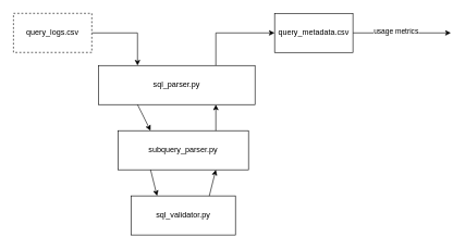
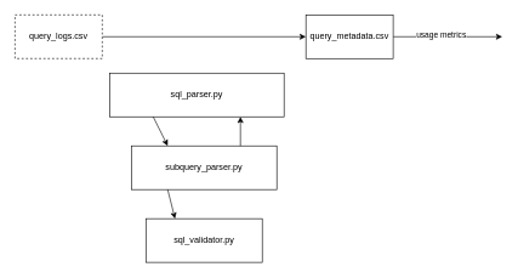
  <mxCell id="0" />
  <mxCell id="1" parent="0" />
- <mxCell id="2" style="edgeStyle=orthogonalEdgeStyle;rounded=0;orthogonalLoop=1;jettySize=auto;html=1;entryX=0.25;entryY=0;entryDx=0;entryDy=0;" edge="1" parent="1" source="3" target="8"><mxGeometry relative="1" as="geometry" /></mxCell>
+ <mxCell id="2" style="edgeStyle=orthogonalEdgeStyle;rounded=0;orthogonalLoop=1;jettySize=auto;html=1;" edge="1" parent="1" source="3" target="6"><mxGeometry relative="1" as="geometry" /></mxCell>
  <mxCell id="3" value="query_logs.csv" style="rounded=0;whiteSpace=wrap;html=1;dashed=1;" vertex="1" parent="1"><mxGeometry x="20" y="20" width="120" height="60" as="geometry" /></mxCell>
  <mxCell id="4" style="edgeStyle=orthogonalEdgeStyle;rounded=0;orthogonalLoop=1;jettySize=auto;html=1;exitX=1;exitY=0.5;exitDx=0;exitDy=0;" edge="1" parent="1" source="6"><mxGeometry relative="1" as="geometry"><mxPoint x="690" y="50" as="targetPoint" /></mxGeometry></mxCell>
  <mxCell id="5" value="usage metrics" style="edgeLabel;html=1;align=center;verticalAlign=middle;resizable=0;points=[];" vertex="1" connectable="0" parent="4"><mxGeometry x="-0.133" y="4" relative="1" as="geometry"><mxPoint as="offset" /></mxGeometry></mxCell>
  <mxCell id="6" value="query_metadata.csv" style="rounded=0;whiteSpace=wrap;html=1;" vertex="1" parent="1"><mxGeometry x="420" y="20" width="120" height="60" as="geometry" /></mxCell>
- <mxCell id="7" style="edgeStyle=orthogonalEdgeStyle;rounded=0;orthogonalLoop=1;jettySize=auto;html=1;entryX=0;entryY=0.5;entryDx=0;entryDy=0;exitX=0.75;exitY=0;exitDx=0;exitDy=0;" edge="1" parent="1" source="8" target="6"><mxGeometry relative="1" as="geometry" /></mxCell>
  <mxCell id="8" value="sql_parser.py" style="rounded=0;whiteSpace=wrap;html=1;" vertex="1" parent="1"><mxGeometry x="150" y="100" width="240" height="60" as="geometry" /></mxCell>
  <mxCell id="9" value="subquery_parser.py" style="rounded=0;whiteSpace=wrap;html=1;" vertex="1" parent="1"><mxGeometry x="180" y="200" width="200" height="60" as="geometry" /></mxCell>
  <mxCell id="10" value="sql_validator.py" style="rounded=0;whiteSpace=wrap;html=1;" vertex="1" parent="1"><mxGeometry x="200" y="300" width="160" height="60" as="geometry" /></mxCell>
  <mxCell id="11" value="" style="endArrow=classic;html=1;rounded=0;entryX=0.25;entryY=0;entryDx=0;entryDy=0;exitX=0.25;exitY=1;exitDx=0;exitDy=0;" edge="1" parent="1" source="8" target="9"><mxGeometry width="50" height="50" relative="1" as="geometry"><mxPoint x="370" y="180" as="sourcePoint" /><mxPoint x="420" y="130" as="targetPoint" /></mxGeometry></mxCell>
  <mxCell id="12" value="" style="endArrow=classic;html=1;rounded=0;exitX=0.25;exitY=1;exitDx=0;exitDy=0;" edge="1" parent="1" source="9"><mxGeometry width="50" height="50" relative="1" as="geometry"><mxPoint x="230" y="270" as="sourcePoint" /><mxPoint x="240" y="300" as="targetPoint" /></mxGeometry></mxCell>
- <mxCell id="13" value="" style="endArrow=classic;html=1;rounded=0;exitX=0.75;exitY=0;exitDx=0;exitDy=0;entryX=0.75;entryY=1;entryDx=0;entryDy=0;" edge="1" parent="1" source="10" target="9"><mxGeometry width="50" height="50" relative="1" as="geometry"><mxPoint x="240" y="270" as="sourcePoint" /><mxPoint x="250" y="310" as="targetPoint" /></mxGeometry></mxCell>
  <mxCell id="14" value="" style="endArrow=classic;html=1;rounded=0;exitX=0.75;exitY=0;exitDx=0;exitDy=0;entryX=0.75;entryY=1;entryDx=0;entryDy=0;" edge="1" parent="1" source="9" target="8"><mxGeometry width="50" height="50" relative="1" as="geometry"><mxPoint x="330" y="310" as="sourcePoint" /><mxPoint x="440" y="200" as="targetPoint" /></mxGeometry></mxCell>
